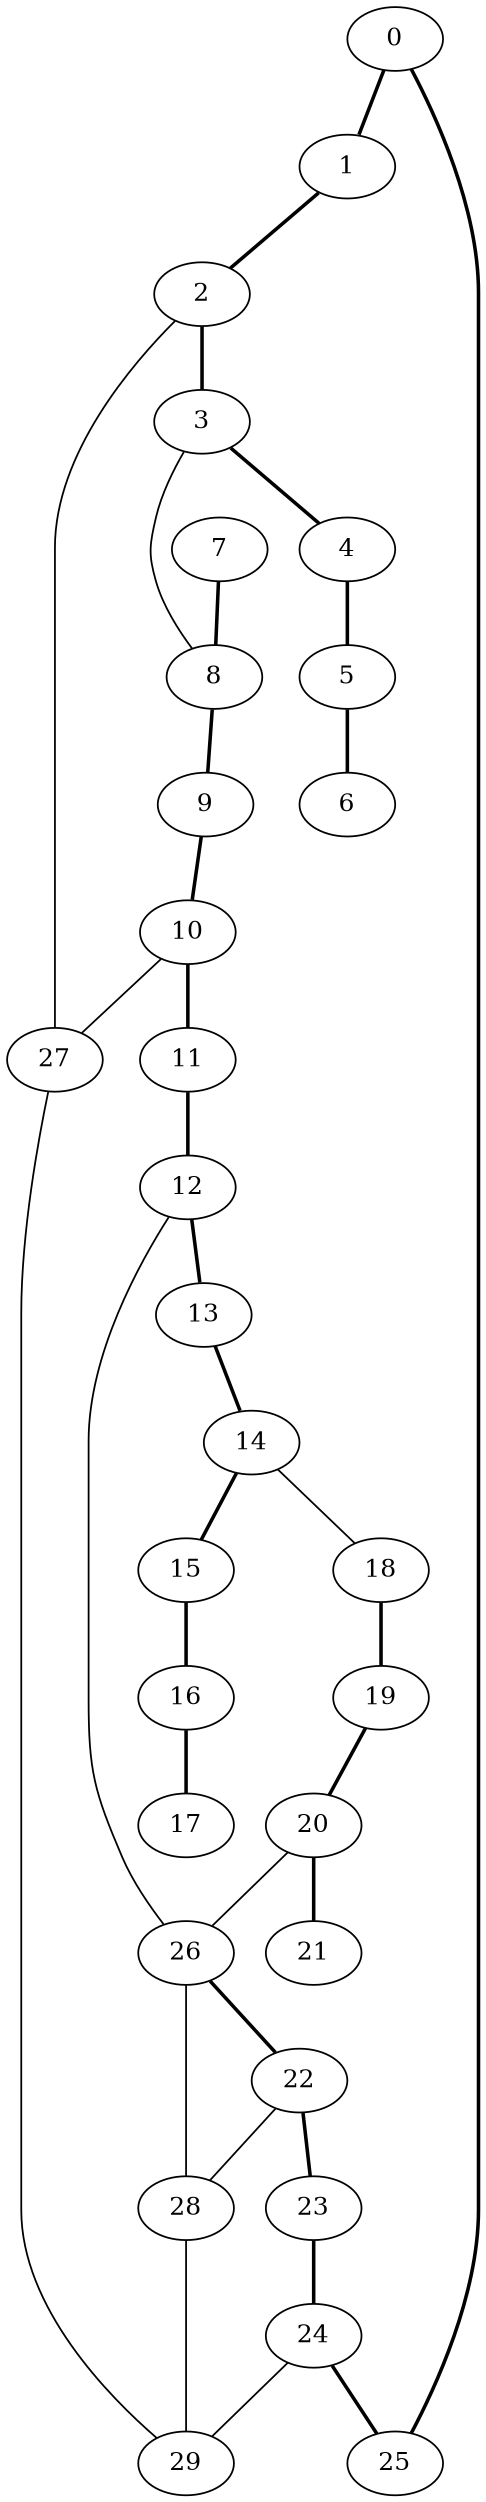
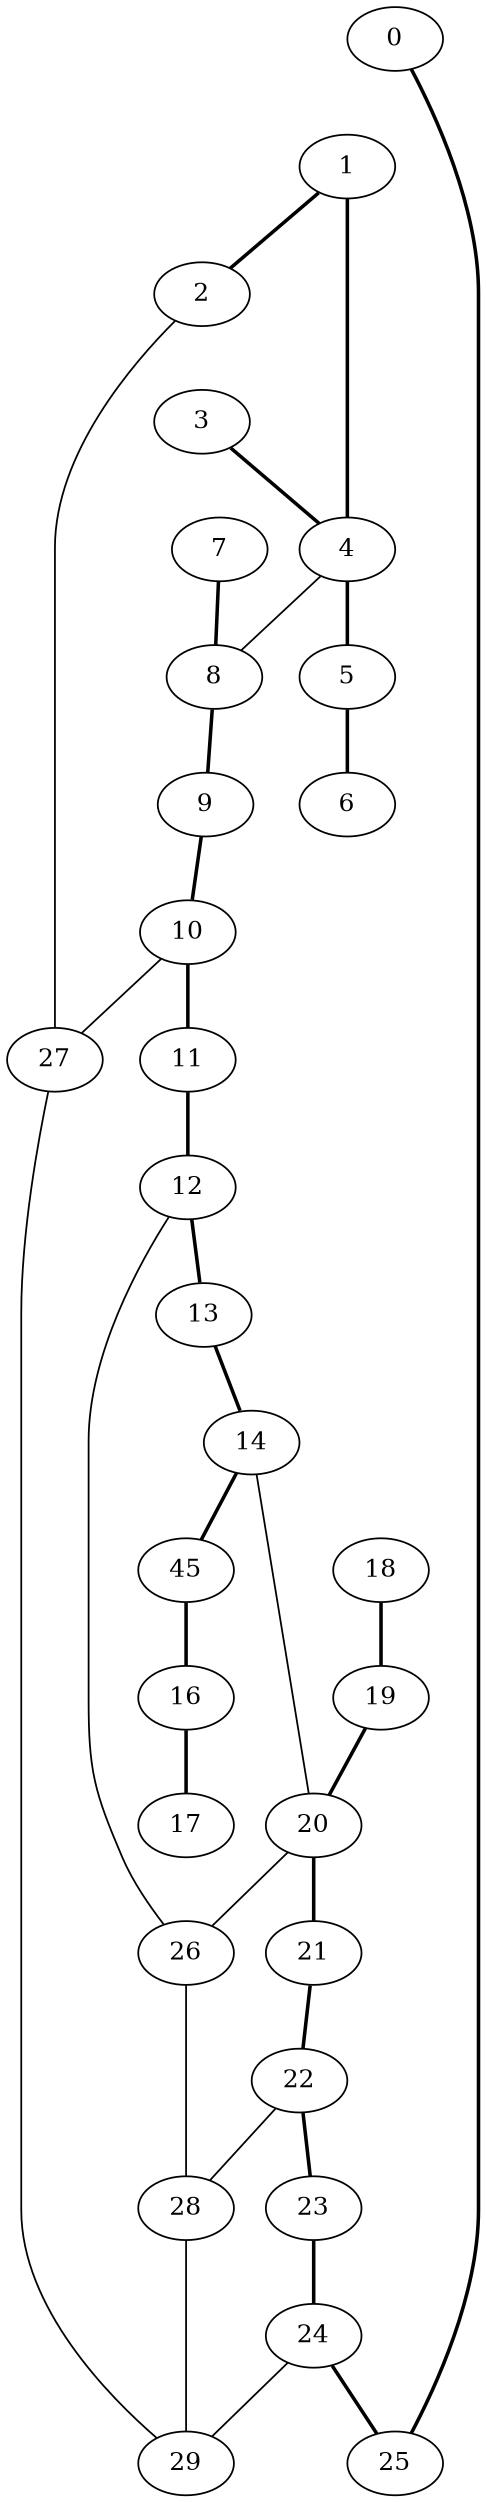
  graph {
    edge [style=bold]
    0
    1
    25
    2
    3
    27
    4
    29
    5
    8
    6
    9
    10
    7
    11
    12
    13
    26
    14
    28
-   15
+   15 [label=45]
    18
    16
    19
    17
    20
    21
    22
    23
    24
-   0 -- 1
+   4 -- 1
    0 -- 25
    1 -- 2
-   2 -- 3
    2 -- 27 [style=""]
    3 -- 4
    27 -- 29 [style=""]
    4 -- 5
-   3 -- 8 [style=""]
+   4 -- 8 [style=""]
    5 -- 6
    8 -- 9
    9 -- 10
    10 -- 27 [style=""]
    10 -- 11
    7 -- 8
    11 -- 12
    12 -- 13
    12 -- 26 [style=""]
    13 -- 14
    26 -- 28 [style=""]
    14 -- 15
-   14 -- 18 [style=""]
+   14 -- 20 [style=""]
    28 -- 29 [style=""]
    15 -- 16
    18 -- 19
    16 -- 17
    19 -- 20
    20 -- 26 [style=""]
    20 -- 21
-   26 -- 22
+   21 -- 22
    22 -- 28 [style=""]
    22 -- 23
    23 -- 24
    24 -- 25
    24 -- 29 [style=""]
  }
